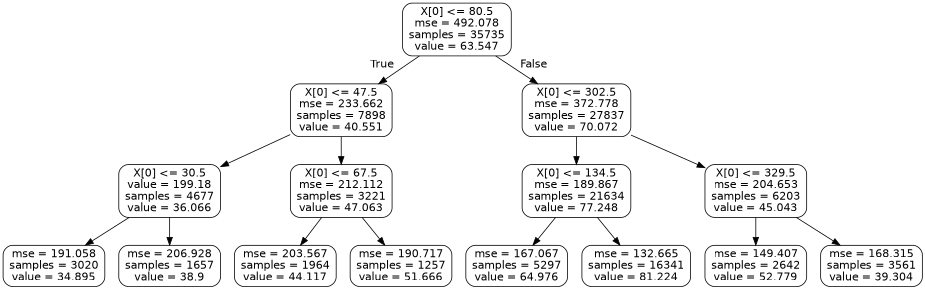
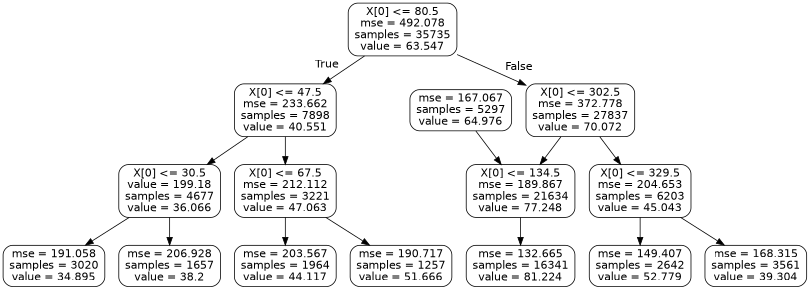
  digraph {
    node [color=black fontname=helvetica shape=box style=rounded]
    edge [fontname=helvetica]
    n1 [label="X[0] <= 80.5\nmse = 492.078\nsamples = 35735\nvalue = 63.547"]
    n2 [label="X[0] <= 47.5\nmse = 233.662\nsamples = 7898\nvalue = 40.551"]
    n3 [label="X[0] <= 302.5\nmse = 372.778\nsamples = 27837\nvalue = 70.072"]
    n4 [label="X[0] <= 30.5\nvalue = 199.18\nsamples = 4677\nvalue = 36.066"]
    n5 [label="X[0] <= 67.5\nmse = 212.112\nsamples = 3221\nvalue = 47.063"]
    n6 [label="X[0] <= 134.5\nmse = 189.867\nsamples = 21634\nvalue = 77.248"]
    n7 [label="X[0] <= 329.5\nmse = 204.653\nsamples = 6203\nvalue = 45.043"]
    n8 [label="mse = 191.058\nsamples = 3020\nvalue = 34.895"]
-   n9 [label="mse = 206.928\nsamples = 1657\nvalue = 38.9"]
+   n9 [label="mse = 206.928\nsamples = 1657\nvalue = 38.2"]
    n10 [label="mse = 203.567\nsamples = 1964\nvalue = 44.117"]
    n11 [label="mse = 190.717\nsamples = 1257\nvalue = 51.666"]
    n12 [label="mse = 167.067\nsamples = 5297\nvalue = 64.976"]
    n13 [label="mse = 132.665\nsamples = 16341\nvalue = 81.224"]
    n14 [label="mse = 149.407\nsamples = 2642\nvalue = 52.779"]
    n15 [label="mse = 168.315\nsamples = 3561\nvalue = 39.304"]
    n1 -> n2 [headlabel=True labelangle=45 labeldistance=2.5]
    n1 -> n3 [headlabel=False labelangle=-45 labeldistance=2.5]
    n2 -> n4
    n2 -> n5
    n3 -> n6
    n3 -> n7
    n4 -> n8
    n4 -> n9
    n5 -> n10
    n5 -> n11
-   n6 -> n12
+   n12 -> n6
    n6 -> n13
    n7 -> n14
    n7 -> n15
  }
